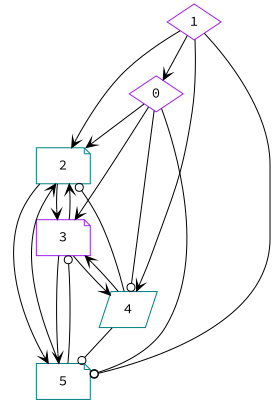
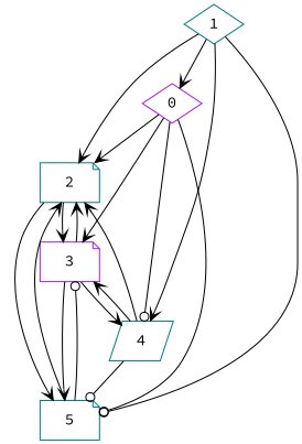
  digraph {
    fontname="Source Code Pro"
    node [color=teal fontname="Source Code Pro" shape=note]
    edge [arrowhead=vee fontname="Source Code Pro"]
    0 [color=purple shape=diamond]
    2
    3 [color=purple]
    4 [shape=parallelogram]
    5
-   1 [color=purple shape=diamond]
+   1 [shape=diamond]
    0 -> 2
    0 -> 3
    0 -> 4 [arrowhead=odot]
    0 -> 5 [arrowhead=odot]
    2 -> 3
    2 -> 5
    3 -> 2
    3 -> 4
    3 -> 5
-   4 -> 2 [arrowhead=odot]
+   4 -> 2
    4 -> 3
    4 -> 5 [arrowhead=odot]
    5 -> 2
    5 -> 3 [arrowhead=odot]
    1 -> 0
    1 -> 2
    1 -> 4
    1 -> 5 [arrowhead=odot]
  }
